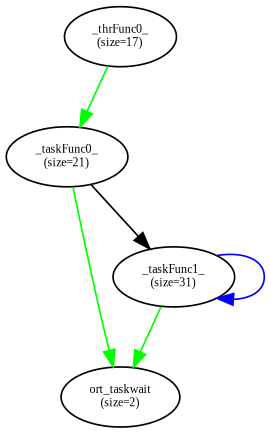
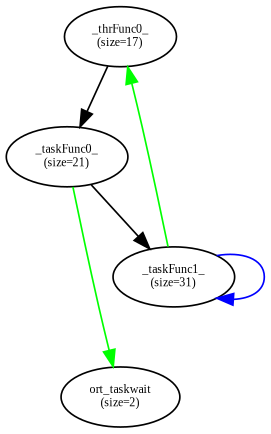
  digraph {
    rankdir=TB
    fontname="Liberation Serif"
    node [fontsize=7 fontname="Liberation Serif"]
    edge [fontname="Liberation Serif"]
    n1 [label="_thrFunc0_\n(size=17)"]
    n2 [label="_taskFunc0_\n(size=21)"]
    n3 [label="ort_taskwait\n(size=2)"]
    n4 [label="_taskFunc1_\n(size=31)"]
-   n1 -> n2 [color=green]
+   n1 -> n2
    n2 -> n3 [color=green]
    n2 -> n4
-   n4 -> n3 [color=green]
+   n4 -> n1 [color=green]
    n4 -> n4 [color=blue]
  }
